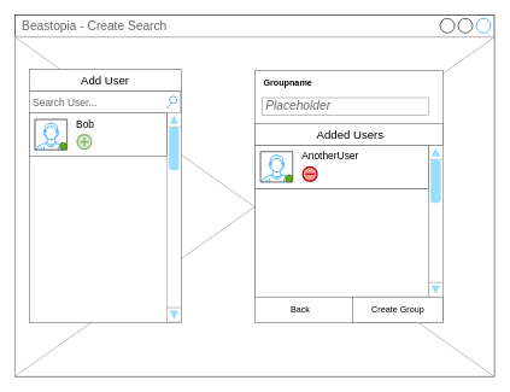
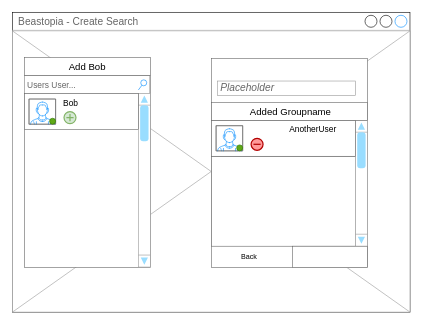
  <mxCell id="0" />
  <mxCell id="1" parent="0" />
  <mxCell id="2" value="Beastopia&amp;nbsp;- Create Search" style="strokeWidth=1;shadow=0;dashed=0;align=center;html=1;shape=mxgraph.mockup.containers.window;align=left;verticalAlign=top;spacingLeft=8;strokeColor2=#008cff;strokeColor3=#c4c4c4;fontColor=#666666;mainText=;fontSize=17;labelBackgroundColor=none;whiteSpace=wrap;" parent="1" vertex="1"><mxGeometry x="20" y="20" width="663" height="500" as="geometry" /></mxCell>
  <mxCell id="3" value="" style="verticalLabelPosition=bottom;shadow=0;dashed=0;align=center;html=1;verticalAlign=top;strokeWidth=1;shape=mxgraph.mockup.graphics.simpleIcon;strokeColor=#999999;" parent="1" vertex="1"><mxGeometry x="20" y="51" width="663" height="469" as="geometry" /></mxCell>
  <mxCell id="4" value="&lt;p style=&quot;line-height: 20%;&quot;&gt;&lt;br&gt;&lt;/p&gt;" style="strokeWidth=1;shadow=0;dashed=0;align=center;html=1;shape=mxgraph.mockup.text.textBox;fontColor=#666666;align=left;fontSize=17;spacingLeft=4;spacingTop=-3;whiteSpace=wrap;strokeColor=#666666;mainText=" parent="1" vertex="1"><mxGeometry x="40" y="125.13" width="210" height="320.25" as="geometry" /></mxCell>
  <mxCell id="5" value="" style="verticalLabelPosition=bottom;shadow=0;dashed=0;align=center;html=1;verticalAlign=top;strokeWidth=1;shape=mxgraph.mockup.navigation.scrollBar;strokeColor=#999999;barPos=100;fillColor2=#99ddff;strokeColor2=none;direction=north;" parent="1" vertex="1"><mxGeometry x="230" y="154.88" width="20" height="290" as="geometry" /></mxCell>
- <mxCell id="6" value="&lt;font style=&quot;font-size: 14px;&quot;&gt;Search User...&lt;/font&gt;" style="strokeWidth=1;shadow=0;dashed=0;align=center;html=1;shape=mxgraph.mockup.forms.searchBox;strokeColor=#999999;mainText=;strokeColor2=#008cff;fontColor=#666666;fontSize=17;align=left;spacingLeft=3;whiteSpace=wrap;" parent="1" vertex="1"><mxGeometry x="40" y="125.63" width="209" height="30" as="geometry" /></mxCell>
+ <mxCell id="6" value="&lt;font style=&quot;font-size: 14px;&quot;&gt;Users User...&lt;/font&gt;" style="strokeWidth=1;shadow=0;dashed=0;align=center;html=1;shape=mxgraph.mockup.forms.searchBox;strokeColor=#999999;mainText=;strokeColor2=#008cff;fontColor=#666666;fontSize=17;align=left;spacingLeft=3;whiteSpace=wrap;" parent="1" vertex="1"><mxGeometry x="40" y="125.63" width="209" height="30" as="geometry" /></mxCell>
  <mxCell id="7" value="" style="strokeWidth=1;shadow=0;dashed=0;align=center;html=1;shape=mxgraph.mockup.text.textBox;fontColor=#666666;align=left;fontSize=17;spacingLeft=4;spacingTop=-3;strokeColor=#666666;mainText=;whiteSpace=wrap;" parent="1" vertex="1"><mxGeometry x="40" y="95.13" width="210" height="30" as="geometry" /></mxCell>
  <mxCell id="8" value="" style="rounded=0;whiteSpace=wrap;html=1;strokeColor=#666666;" parent="1" vertex="1"><mxGeometry x="40" y="155.63" width="190" height="60" as="geometry" /></mxCell>
  <mxCell id="9" value="&lt;p style=&quot;line-height: 120%;&quot;&gt;&lt;span style=&quot;font-size: 14px;&quot;&gt;Bob&lt;/span&gt;&lt;/p&gt;" style="text;html=1;strokeColor=none;fillColor=none;align=left;verticalAlign=middle;whiteSpace=wrap;rounded=0;" parent="1" vertex="1"><mxGeometry x="103" y="164.63" width="98" height="12.5" as="geometry" /></mxCell>
  <mxCell id="10" value="" style="verticalLabelPosition=bottom;shadow=0;dashed=0;align=center;html=1;verticalAlign=top;strokeWidth=1;shape=mxgraph.mockup.containers.userMale;strokeColor=#666666;strokeColor2=#008cff;" parent="1" vertex="1"><mxGeometry x="48" y="164.63" width="44" height="42" as="geometry" /></mxCell>
- <mxCell id="11" value="Add User" style="text;html=1;strokeColor=none;fillColor=none;align=center;verticalAlign=middle;whiteSpace=wrap;rounded=0;fontSize=16;" parent="1" vertex="1"><mxGeometry x="72.5" y="94.63" width="144" height="30" as="geometry" /></mxCell>
+ <mxCell id="11" value="Add Bob" style="text;html=1;strokeColor=none;fillColor=none;align=center;verticalAlign=middle;whiteSpace=wrap;rounded=0;fontSize=16;" parent="1" vertex="1"><mxGeometry x="72.5" y="94.63" width="144" height="30" as="geometry" /></mxCell>
  <mxCell id="12" value="" style="ellipse;whiteSpace=wrap;html=1;aspect=fixed;fillColor=#60a917;fontColor=#ffffff;strokeColor=#2D7600;" parent="1" vertex="1"><mxGeometry x="82" y="196.63" width="10" height="10" as="geometry" /></mxCell>
  <mxCell id="13" value="" style="html=1;verticalLabelPosition=bottom;align=center;labelBackgroundColor=#ffffff;verticalAlign=top;strokeWidth=2;shadow=0;dashed=0;shape=mxgraph.ios7.icons.add;fillColor=#d5e8d4;strokeColor=#82b366;" parent="1" vertex="1"><mxGeometry x="106" y="185.63" width="20" height="20" as="geometry" /></mxCell>
  <mxCell id="14" value="&lt;p style=&quot;line-height: 20%;&quot;&gt;&lt;br&gt;&lt;/p&gt;" style="strokeWidth=1;shadow=0;dashed=0;align=center;html=1;shape=mxgraph.mockup.text.textBox;fontColor=#666666;align=left;fontSize=17;spacingLeft=4;spacingTop=-3;whiteSpace=wrap;strokeColor=#666666;mainText=" parent="1" vertex="1"><mxGeometry x="352" y="97" width="260" height="348.88" as="geometry" /></mxCell>
  <mxCell id="15" value="&lt;i&gt;Placeholder&lt;/i&gt;" style="strokeWidth=1;shadow=0;dashed=0;align=center;html=1;shape=mxgraph.mockup.forms.pwField;strokeColor=#999999;mainText=;align=left;fontColor=#666666;fontSize=17;spacingLeft=3;" parent="1" vertex="1"><mxGeometry x="362" y="134.63" width="230" height="24" as="geometry" /></mxCell>
- <mxCell id="16" value="&lt;b&gt;Groupname&lt;/b&gt;" style="text;html=1;strokeColor=none;fillColor=none;align=left;verticalAlign=middle;whiteSpace=wrap;overflow=hidden;" parent="1" vertex="1"><mxGeometry x="362" y="104.63" width="90" height="20" as="geometry" /></mxCell>
  <mxCell id="17" value="&lt;p style=&quot;line-height: 20%;&quot;&gt;&lt;br&gt;&lt;/p&gt;" style="strokeWidth=1;shadow=0;dashed=0;align=center;html=1;shape=mxgraph.mockup.text.textBox;fontColor=#666666;align=left;fontSize=17;spacingLeft=4;spacingTop=-3;whiteSpace=wrap;strokeColor=#666666;mainText=" parent="1" vertex="1"><mxGeometry x="352" y="260.13" width="240" height="150" as="geometry" /></mxCell>
  <mxCell id="18" value="" style="verticalLabelPosition=bottom;shadow=0;dashed=0;align=center;html=1;verticalAlign=top;strokeWidth=1;shape=mxgraph.mockup.navigation.scrollBar;strokeColor=#999999;barPos=100;fillColor2=#99ddff;strokeColor2=none;direction=north;" parent="1" vertex="1"><mxGeometry x="592" y="200" width="20" height="210.13" as="geometry" /></mxCell>
  <mxCell id="19" value="" style="rounded=0;whiteSpace=wrap;html=1;strokeColor=#666666;" parent="1" vertex="1"><mxGeometry x="352" y="200.13" width="240" height="60" as="geometry" /></mxCell>
- <mxCell id="20" value="&lt;p style=&quot;line-height: 120%;&quot;&gt;&lt;span style=&quot;font-size: 14px;&quot;&gt;AnotherUser&lt;/span&gt;&lt;/p&gt;" style="text;html=1;strokeColor=none;fillColor=none;align=left;verticalAlign=middle;whiteSpace=wrap;rounded=0;" parent="1" vertex="1"><mxGeometry x="415" y="209.13" width="98" height="12.5" as="geometry" /></mxCell>
+ <mxCell id="20" value="&lt;p style=&quot;line-height: 120%;&quot;&gt;&lt;span style=&quot;font-size: 14px;&quot;&gt;AnotherUser&lt;/span&gt;&lt;/p&gt;" style="text;html=1;strokeColor=none;fillColor=none;align=left;verticalAlign=middle;whiteSpace=wrap;rounded=0;" parent="1" vertex="1"><mxGeometry x="480" y="209.13" width="98" height="12.5" as="geometry" /></mxCell>
  <mxCell id="21" value="" style="verticalLabelPosition=bottom;shadow=0;dashed=0;align=center;html=1;verticalAlign=top;strokeWidth=1;shape=mxgraph.mockup.containers.userMale;strokeColor=#666666;strokeColor2=#008cff;" parent="1" vertex="1"><mxGeometry x="360" y="209.13" width="44" height="42" as="geometry" /></mxCell>
  <mxCell id="22" value="" style="ellipse;whiteSpace=wrap;html=1;aspect=fixed;fillColor=#60a917;fontColor=#ffffff;strokeColor=#2D7600;" parent="1" vertex="1"><mxGeometry x="394" y="241.13" width="10" height="10" as="geometry" /></mxCell>
  <mxCell id="23" value="" style="html=1;verticalLabelPosition=bottom;align=center;labelBackgroundColor=#ffffff;verticalAlign=top;strokeWidth=2;strokeColor=#B20000;shadow=0;dashed=0;shape=mxgraph.ios7.icons.delete;fillColor=#FF9999;fontColor=#ffffff;" parent="1" vertex="1"><mxGeometry x="418" y="230.13" width="20" height="20" as="geometry" /></mxCell>
  <mxCell id="24" value="" style="strokeWidth=1;shadow=0;dashed=0;align=center;html=1;shape=mxgraph.mockup.text.textBox;fontColor=#666666;align=left;fontSize=17;spacingLeft=4;spacingTop=-3;whiteSpace=wrap;strokeColor=#666666;mainText=" parent="1" vertex="1"><mxGeometry x="487" y="410.13" width="125" height="35.75" as="geometry" /></mxCell>
  <mxCell id="25" value="Back" style="text;html=1;strokeColor=none;fillColor=none;align=center;verticalAlign=middle;whiteSpace=wrap;rounded=0;" parent="1" vertex="1"><mxGeometry x="360" y="413.01" width="110" height="30" as="geometry" /></mxCell>
  <mxCell id="26" value="" style="strokeWidth=1;shadow=0;dashed=0;align=center;html=1;shape=mxgraph.mockup.text.textBox;fontColor=#666666;align=left;fontSize=17;spacingLeft=4;spacingTop=-3;strokeColor=#666666;mainText=;whiteSpace=wrap;" parent="1" vertex="1"><mxGeometry x="352" y="170.13" width="260" height="30" as="geometry" /></mxCell>
- <mxCell id="27" value="Added Users" style="text;html=1;strokeColor=none;fillColor=none;align=center;verticalAlign=middle;whiteSpace=wrap;rounded=0;fontSize=16;" parent="1" vertex="1"><mxGeometry x="400" y="170.13" width="168" height="30" as="geometry" /></mxCell>
- <mxCell id="28" value="&lt;font style=&quot;font-size: 12px;&quot;&gt;Create Group&lt;/font&gt;" style="text;html=1;strokeColor=none;fillColor=none;align=center;verticalAlign=middle;whiteSpace=wrap;rounded=0;" parent="1" vertex="1"><mxGeometry x="499.5" y="418.38" width="100" height="19.25" as="geometry" /></mxCell>
+ <mxCell id="27" value="Added Groupname" style="text;html=1;strokeColor=none;fillColor=none;align=center;verticalAlign=middle;whiteSpace=wrap;rounded=0;fontSize=16;" parent="1" vertex="1"><mxGeometry x="400" y="170.13" width="168" height="30" as="geometry" /></mxCell>
